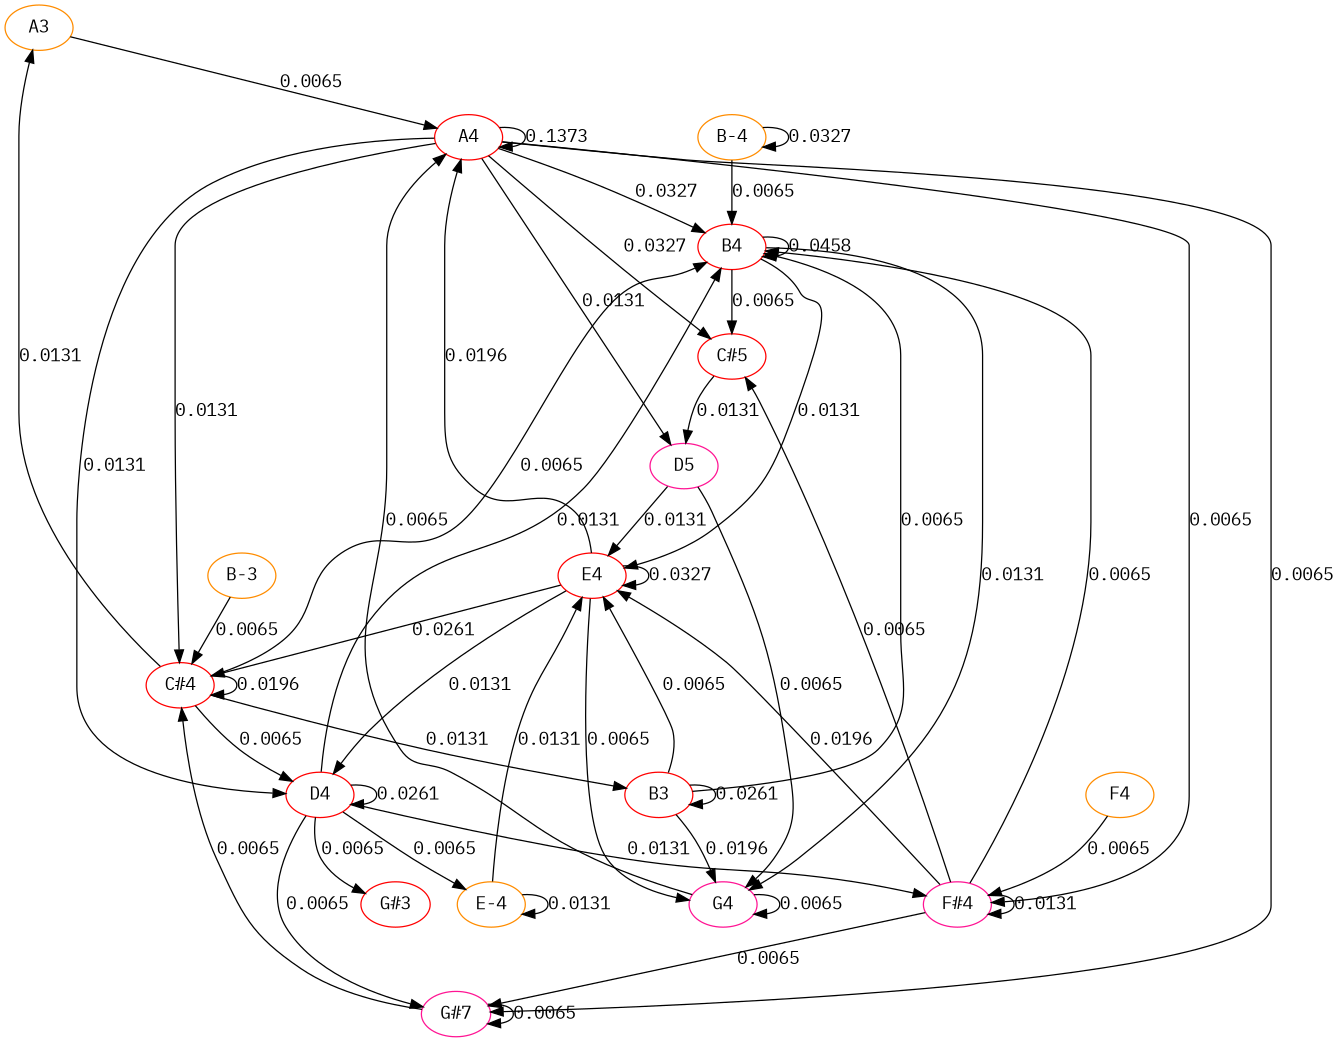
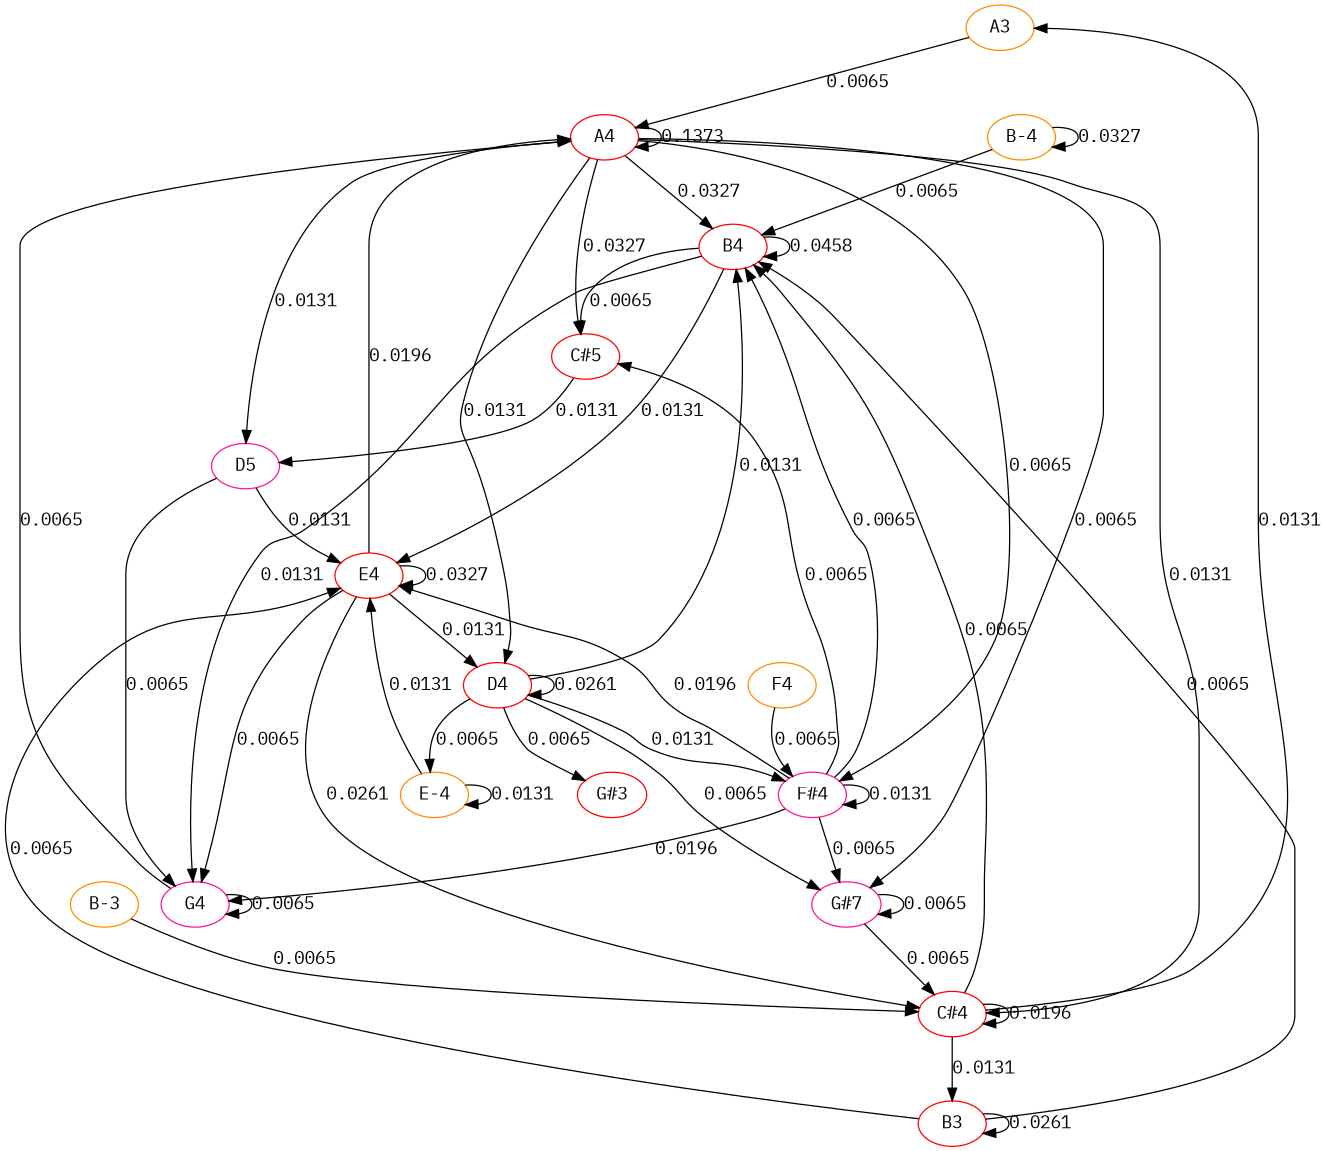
  strict graph {
    fontname="IBM Plex Mono"
    node [color=red fontname="IBM Plex Mono"]
    edge [arrowtype=normal dir=forward fontname="IBM Plex Mono"]
    A3 [color=darkorange height=0.5 width=0.75]
    A4 [height=0.5 width=0.75]
    B4 [height=0.5 width=0.75]
    "C#4" [height=0.5 width=0.75187]
    "C#5" [height=0.5 width=0.75187]
    D4 [height=0.5 width=0.75]
    D5 [color=deeppink height=0.5 width=0.75]
    "F#4" [color=deeppink height=0.5 width=0.75]
    n9 [color=deeppink height=0.5 label="G#7" width=0.75927]
    E4 [height=0.5 width=0.75]
    G4 [color=deeppink height=0.5 width=0.75]
    B3 [height=0.5 width=0.75]
    "E-4" [color=darkorange height=0.5 width=0.75]
    "G#3" [height=0.5 width=0.75927]
    "B-3" [color=darkorange height=0.5 width=0.75]
    "B-4" [color=darkorange height=0.5 width=0.75]
    F4 [color=darkorange height=0.5 width=0.75]
    A3 -- A4 [label=0.0065]
    A4 -- A4 [label=0.1373]
    A4 -- B4 [label=0.0327]
    A4 -- "C#4" [label=0.0131]
    A4 -- "C#5" [label=0.0327]
    A4 -- D4 [label=0.0131]
    A4 -- D5 [label=0.0131]
    A4 -- "F#4" [label=0.0065]
    A4 -- n9 [label=0.0065]
    B4 -- B4 [label=0.0458]
    B4 -- "C#5" [label=0.0065]
    B4 -- E4 [label=0.0131]
    B4 -- G4 [label=0.0131]
    "C#4" -- A3 [label=0.0131]
    "C#4" -- B4 [label=0.0065]
    "C#4" -- "C#4" [label=0.0196]
-   "C#4" -- D4 [label=0.0065]
    "C#4" -- B3 [label=0.0131]
    "C#5" -- D5 [label=0.0131]
    D4 -- B4 [label=0.0131]
    D4 -- D4 [label=0.0261]
    D4 -- "F#4" [label=0.0131]
    D4 -- n9 [label=0.0065]
    D4 -- "E-4" [label=0.0065]
    D4 -- "G#3" [label=0.0065]
    D5 -- E4 [label=0.0131]
    D5 -- G4 [label=0.0065]
    "F#4" -- B4 [label=0.0065]
    "F#4" -- "C#5" [label=0.0065]
    "F#4" -- "F#4" [label=0.0131]
    "F#4" -- n9 [label=0.0065]
    "F#4" -- E4 [label=0.0196]
-   B3 -- G4 [label=0.0196]
+   "F#4" -- G4 [label=0.0196]
    n9 -- "C#4" [label=0.0065]
    n9 -- n9 [label=0.0065]
    E4 -- A4 [label=0.0196]
    E4 -- "C#4" [label=0.0261]
    E4 -- D4 [label=0.0131]
    E4 -- E4 [label=0.0327]
    E4 -- G4 [label=0.0065]
    G4 -- A4 [label=0.0065]
    G4 -- G4 [label=0.0065]
    B3 -- B4 [label=0.0065]
    B3 -- E4 [label=0.0065]
    B3 -- B3 [label=0.0261]
    "E-4" -- E4 [label=0.0131]
    "E-4" -- "E-4" [label=0.0131]
    "B-3" -- "C#4" [label=0.0065]
    "B-4" -- B4 [label=0.0065]
    "B-4" -- "B-4" [label=0.0327]
    F4 -- "F#4" [label=0.0065]
  }
